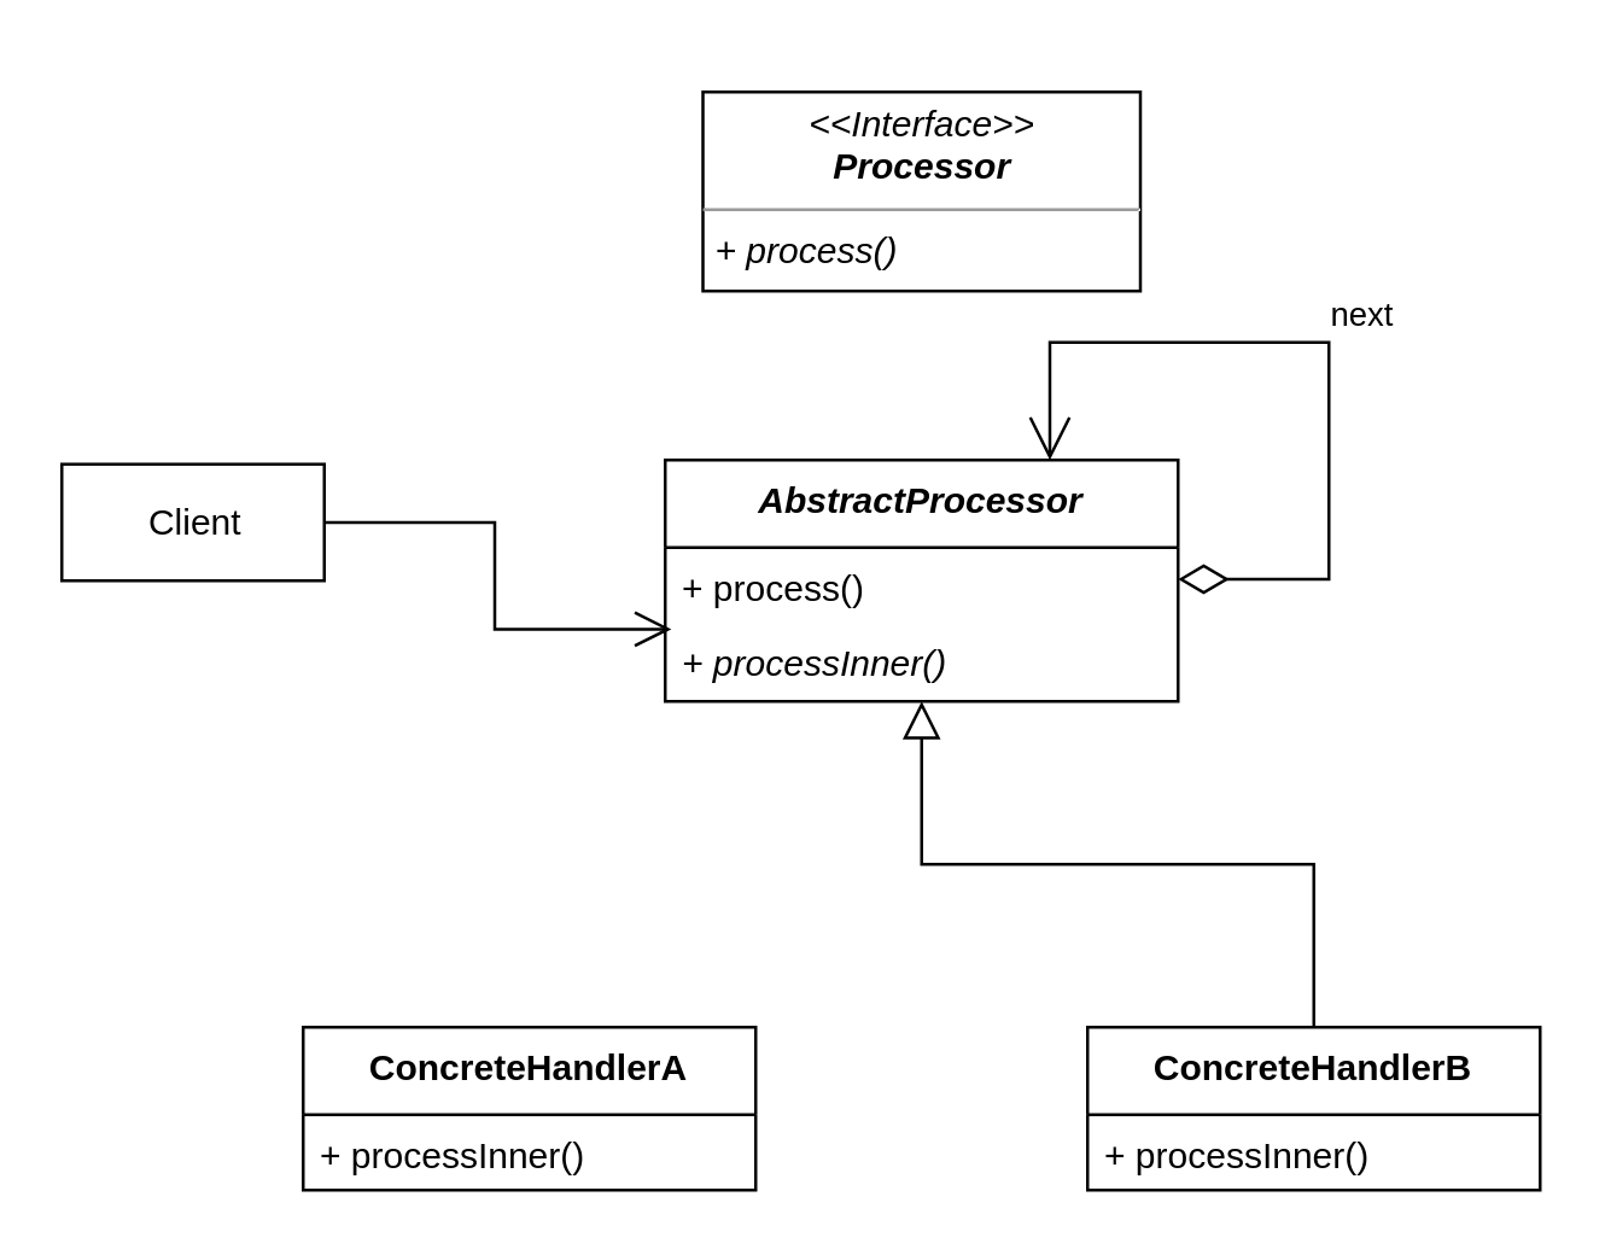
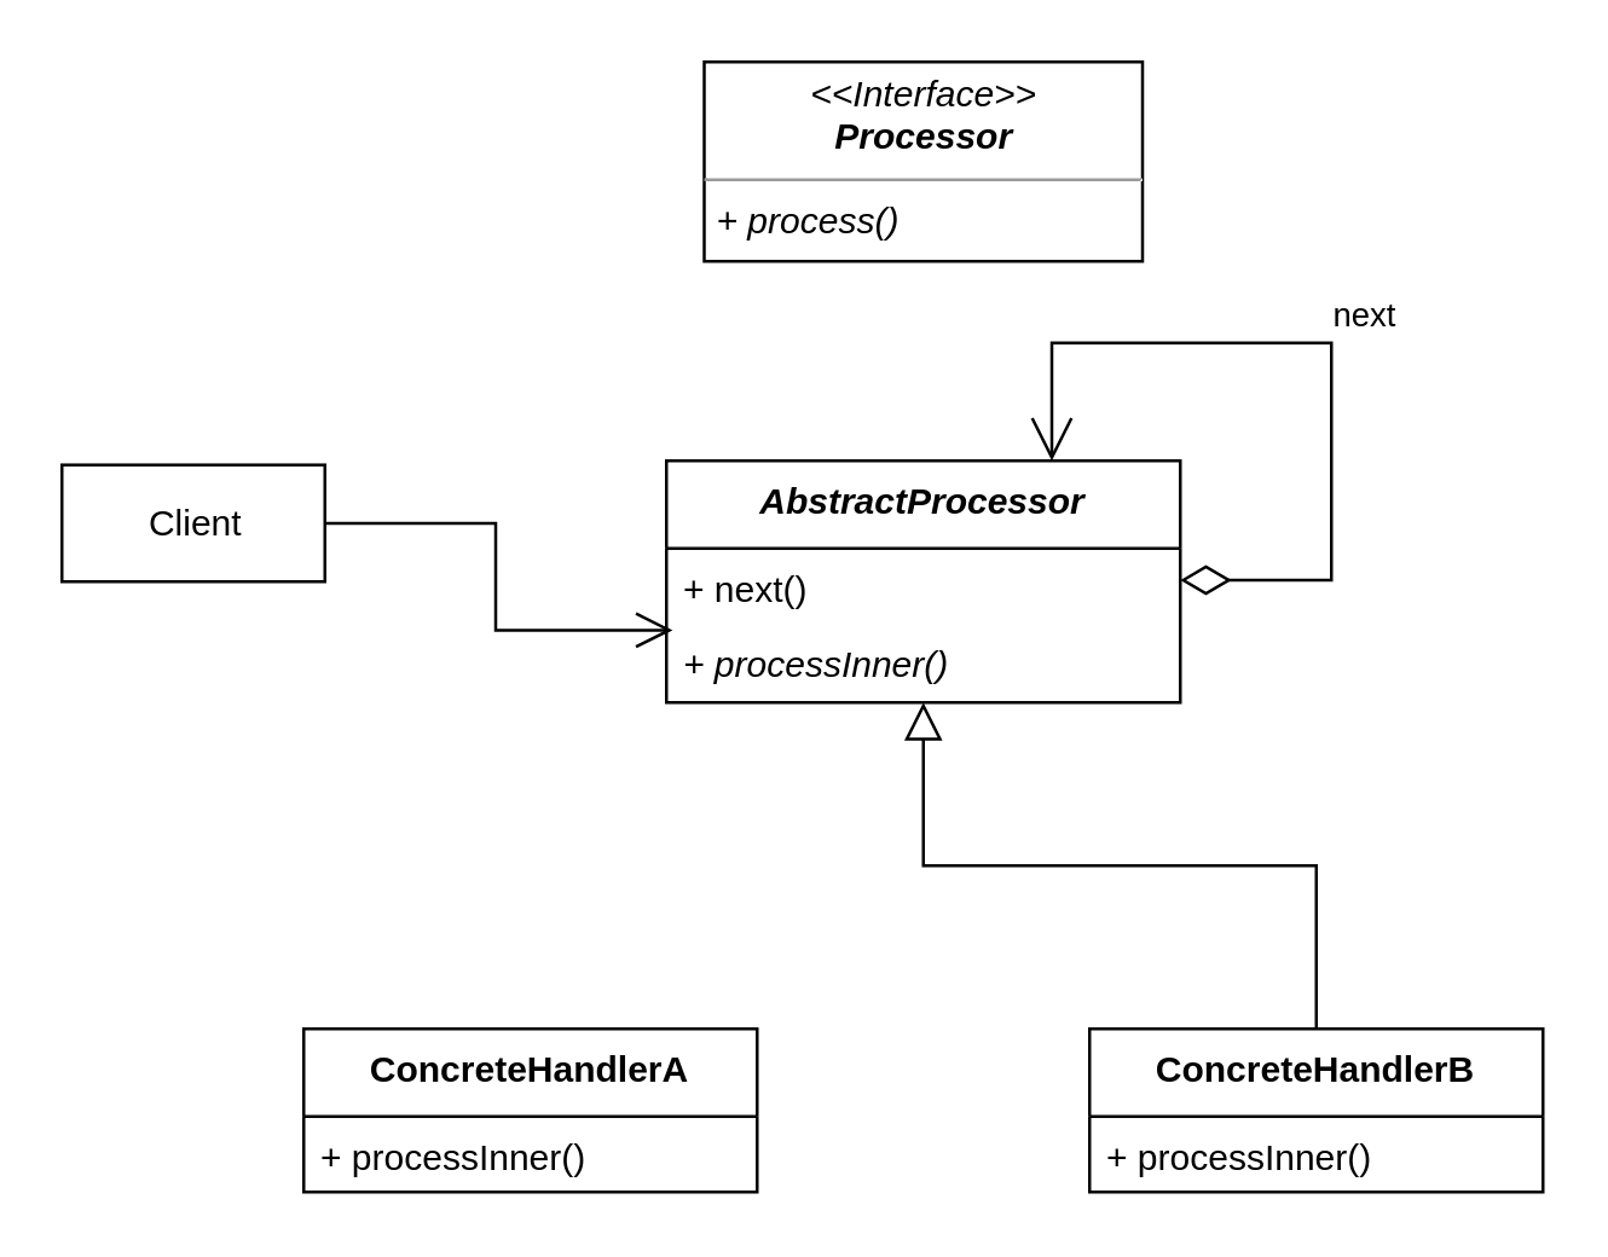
  <mxCell id="0" />
  <mxCell id="1" parent="0" />
  <mxCell id="2" value="ConcreteHandlerA" style="swimlane;fontStyle=1;align=center;verticalAlign=top;childLayout=stackLayout;horizontal=1;startSize=29;horizontalStack=0;resizeParent=1;resizeParentMax=0;resizeLast=0;collapsible=1;marginBottom=0;" parent="1" vertex="1"><mxGeometry x="100" y="340" width="150" height="54" as="geometry" /></mxCell>
  <mxCell id="3" value="+ processInner()" style="text;strokeColor=none;fillColor=none;align=left;verticalAlign=top;spacingLeft=4;spacingRight=4;overflow=hidden;rotatable=0;points=[[0,0.5],[1,0.5]];portConstraint=eastwest;fontStyle=0" parent="2" vertex="1"><mxGeometry y="29" width="150" height="25" as="geometry" /></mxCell>
  <mxCell id="4" style="edgeStyle=orthogonalEdgeStyle;rounded=0;orthogonalLoop=1;jettySize=auto;html=1;endArrow=open;endFill=0;endSize=10;entryX=0.012;entryY=0.08;entryDx=0;entryDy=0;entryPerimeter=0;exitX=1;exitY=0.5;exitDx=0;exitDy=0;" parent="1" source="5" target="10" edge="1"><mxGeometry relative="1" as="geometry"><mxPoint x="180" y="217.005" as="targetPoint" /></mxGeometry></mxCell>
  <mxCell id="5" value="Client" style="html=1;" parent="1" vertex="1"><mxGeometry x="20" y="153.38" width="87" height="38.62" as="geometry" /></mxCell>
  <mxCell id="6" value="" style="endArrow=block;endSize=10;endFill=0;shadow=0;strokeWidth=1;rounded=0;edgeStyle=elbowEdgeStyle;elbow=vertical;labelBackgroundColor=none;fontColor=default;entryX=0.5;entryY=1;entryDx=0;entryDy=0;" parent="1" target="7" edge="1"><mxGeometry width="160" relative="1" as="geometry"><mxPoint x="435" y="340" as="sourcePoint" /><mxPoint x="252.5" y="250" as="targetPoint" /></mxGeometry></mxCell>
  <mxCell id="7" value="AbstractProcessor" style="swimlane;fontStyle=3;align=center;verticalAlign=top;childLayout=stackLayout;horizontal=1;startSize=29;horizontalStack=0;resizeParent=1;resizeParentMax=0;resizeLast=0;collapsible=1;marginBottom=0;" parent="1" vertex="1"><mxGeometry x="220" y="152" width="170" height="80" as="geometry" /></mxCell>
  <mxCell id="8" value="next" style="endArrow=open;html=1;endSize=12;startArrow=diamondThin;startSize=14;startFill=0;edgeStyle=orthogonalEdgeStyle;align=left;verticalAlign=bottom;rounded=0;exitX=1;exitY=0.5;exitDx=0;exitDy=0;entryX=0.75;entryY=0;entryDx=0;entryDy=0;" parent="7" target="7" edge="1"><mxGeometry relative="1" as="geometry"><mxPoint x="170" y="39.5" as="sourcePoint" /><mxPoint x="120" y="-9" as="targetPoint" /><Array as="points"><mxPoint x="220" y="40" /><mxPoint x="220" y="-39" /><mxPoint x="128" y="-39" /></Array></mxGeometry></mxCell>
- <mxCell id="9" value="+ process()" style="text;strokeColor=none;fillColor=none;align=left;verticalAlign=top;spacingLeft=4;spacingRight=4;overflow=hidden;rotatable=0;points=[[0,0.5],[1,0.5]];portConstraint=eastwest;fontStyle=0" parent="7" vertex="1"><mxGeometry y="29" width="170" height="25" as="geometry" /></mxCell>
+ <mxCell id="9" value="+ next()" style="text;strokeColor=none;fillColor=none;align=left;verticalAlign=top;spacingLeft=4;spacingRight=4;overflow=hidden;rotatable=0;points=[[0,0.5],[1,0.5]];portConstraint=eastwest;fontStyle=0" parent="7" vertex="1"><mxGeometry y="29" width="170" height="25" as="geometry" /></mxCell>
  <mxCell id="10" value="+ processInner()" style="text;strokeColor=none;fillColor=none;align=left;verticalAlign=top;spacingLeft=4;spacingRight=4;overflow=hidden;rotatable=0;points=[[0,0.5],[1,0.5]];portConstraint=eastwest;fontStyle=2" parent="7" vertex="1"><mxGeometry y="54" width="170" height="26" as="geometry" /></mxCell>
  <mxCell id="11" value="ConcreteHandlerB" style="swimlane;fontStyle=1;align=center;verticalAlign=top;childLayout=stackLayout;horizontal=1;startSize=29;horizontalStack=0;resizeParent=1;resizeParentMax=0;resizeLast=0;collapsible=1;marginBottom=0;" parent="1" vertex="1"><mxGeometry x="360" y="340" width="150" height="54" as="geometry" /></mxCell>
  <mxCell id="12" value="+ processInner()" style="text;strokeColor=none;fillColor=none;align=left;verticalAlign=top;spacingLeft=4;spacingRight=4;overflow=hidden;rotatable=0;points=[[0,0.5],[1,0.5]];portConstraint=eastwest;fontStyle=0" parent="11" vertex="1"><mxGeometry y="29" width="150" height="25" as="geometry" /></mxCell>
- <mxCell id="13" value="&lt;p style=&quot;margin:0px;margin-top:4px;text-align:center;&quot;&gt;&lt;i&gt;&amp;lt;&amp;lt;Interface&amp;gt;&amp;gt;&lt;br&gt;&lt;b&gt;Processor&lt;/b&gt;&lt;/i&gt;&lt;/p&gt;&lt;hr size=&quot;1&quot;&gt;&lt;p style=&quot;margin:0px;margin-left:4px;&quot;&gt;&lt;/p&gt;&lt;p style=&quot;margin:0px;margin-left:4px;&quot;&gt;&lt;i&gt;+ process()&lt;/i&gt;&lt;br&gt;&lt;/p&gt;" style="verticalAlign=top;align=left;overflow=fill;fontSize=12;fontFamily=Helvetica;html=1;" parent="1" vertex="1"><mxGeometry x="232.5" y="30" width="145" height="65.99" as="geometry" /></mxCell>
+ <mxCell id="13" value="&lt;p style=&quot;margin:0px;margin-top:4px;text-align:center;&quot;&gt;&lt;i&gt;&amp;lt;&amp;lt;Interface&amp;gt;&amp;gt;&lt;br&gt;&lt;b&gt;Processor&lt;/b&gt;&lt;/i&gt;&lt;/p&gt;&lt;hr size=&quot;1&quot;&gt;&lt;p style=&quot;margin:0px;margin-left:4px;&quot;&gt;&lt;/p&gt;&lt;p style=&quot;margin:0px;margin-left:4px;&quot;&gt;&lt;i&gt;+ process()&lt;/i&gt;&lt;br&gt;&lt;/p&gt;" style="verticalAlign=top;align=left;overflow=fill;fontSize=12;fontFamily=Helvetica;html=1;" parent="1" vertex="1"><mxGeometry x="232.5" y="20" width="145" height="65.99" as="geometry" /></mxCell>
